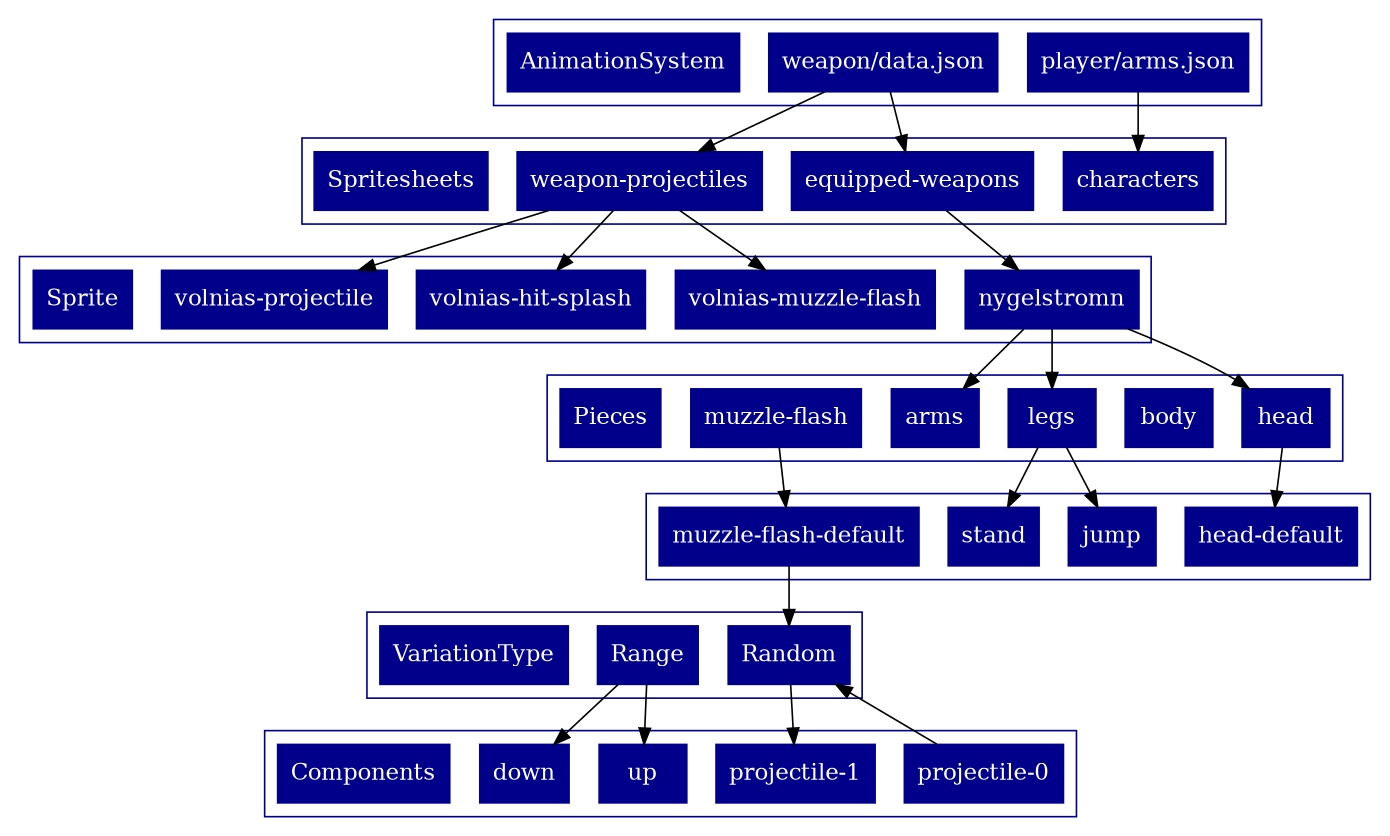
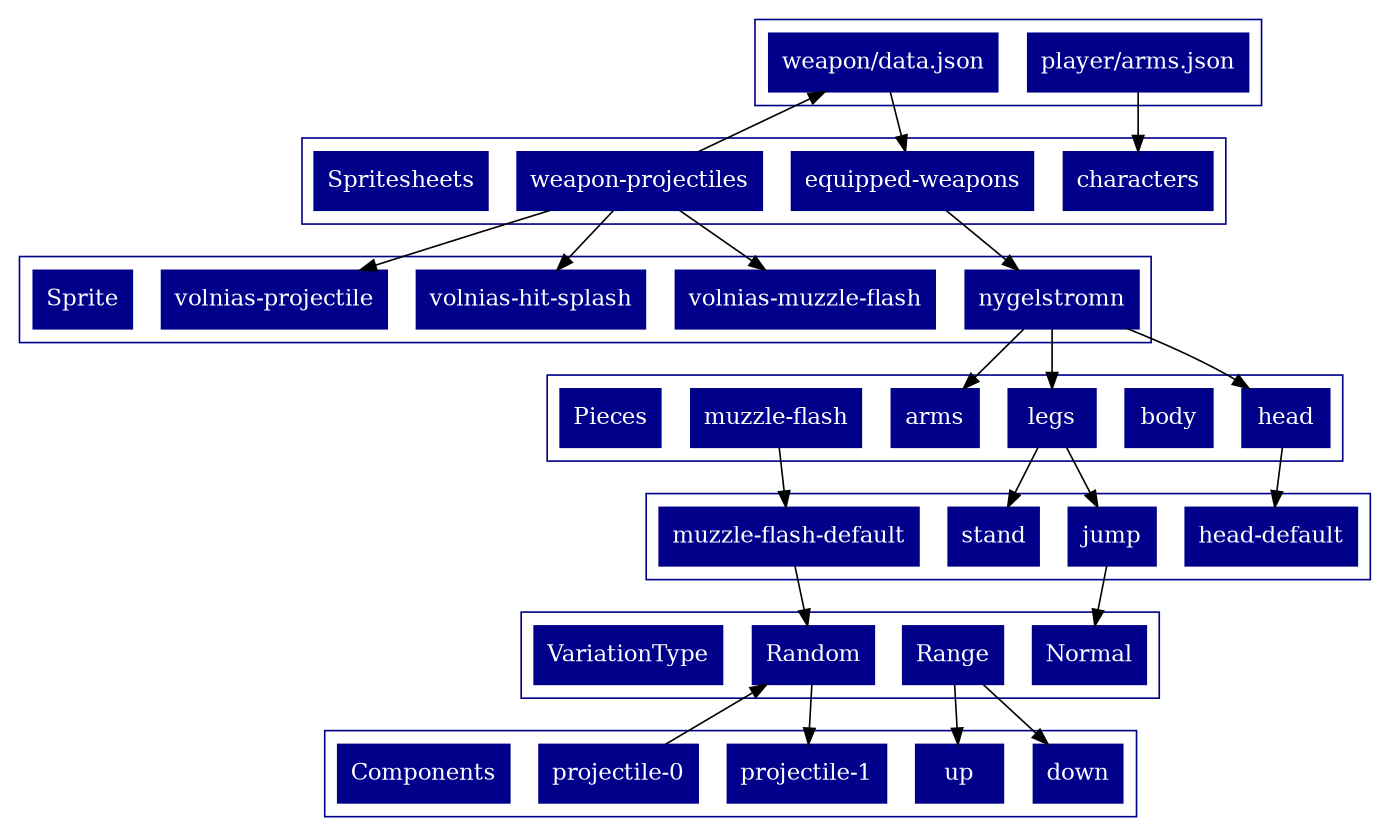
  digraph {
    node [color=darkblue fontcolor=white shape=record style=filled]
    n1 [label="player/arms.json"]
    "weapon/data.json"
-   AnimationSystem
    characters
    "equipped-weapons"
    "weapon-projectiles"
    Spritesheets
    nygelstromn
    "volnias-muzzle-flash"
    "volnias-hit-splash"
    "volnias-projectile"
    Sprite
    head
    body
    legs
    arms
    "muzzle-flash"
    Pieces
    "muzzle-flash-default"
    "head-default"
    jump
    stand
    Random
    Range
+   Normal
    VariationType
    "projectile-0"
    "projectile-1"
    up
    down
    Components
    subgraph cluster_1 {
      color=darkblue
      n1
      "weapon/data.json"
-     AnimationSystem
    }
    subgraph cluster_2 {
      color=darkblue
      labeljust=l
      characters
      "equipped-weapons"
      "weapon-projectiles"
      Spritesheets
    }
    subgraph cluster_3 {
      color=darkblue
      labeljust=l
      nygelstromn
      "volnias-muzzle-flash"
      "volnias-hit-splash"
      "volnias-projectile"
      Sprite
    }
    subgraph cluster_4 {
      color=darkblue
      labeljust=l
      head
      body
      legs
      arms
      "muzzle-flash"
      Pieces
    }
    subgraph cluster_5 {
      color=darkblue
      labeljust=l
      "muzzle-flash-default"
      "head-default"
      jump
      stand
    }
    subgraph cluster_6 {
      color=darkblue
      labeljust=l
      Random
      Range
+     Normal
      VariationType
    }
    subgraph cluster_7 {
      color=darkblue
      labeljust=l
      "projectile-0"
      "projectile-1"
      up
      down
      Components
    }
    n1 -> characters
    "weapon/data.json" -> "equipped-weapons"
-   "weapon/data.json" -> "weapon-projectiles"
+   "weapon-projectiles" -> "weapon/data.json"
    "equipped-weapons" -> nygelstromn
    "weapon-projectiles" -> "volnias-muzzle-flash"
    "weapon-projectiles" -> "volnias-hit-splash"
    "weapon-projectiles" -> "volnias-projectile"
    nygelstromn -> head
    nygelstromn -> legs
    nygelstromn -> arms
    head -> "head-default"
    legs -> jump
    legs -> stand
    "muzzle-flash" -> "muzzle-flash-default"
    "muzzle-flash-default" -> Random
+   jump -> Normal
    Random -> "projectile-1"
    Range -> up
    Range -> down
    "projectile-0" -> Random
  }
